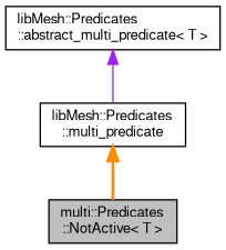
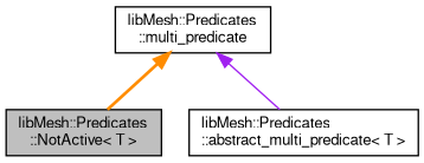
  digraph {
    node [color=black fillcolor=white fontname=FreeSans fontsize=10 shape=record style=filled]
    edge [dir=back fontname=FreeSans fontsize=10 labelfontname=FreeSans labelfontsize=10]
-   n1 [fillcolor=grey75 fontcolor=black height=0.2 label="multi::Predicates\l::NotActive\< T \>" width=0.4]
+   n1 [fillcolor=grey75 fontcolor=black height=0.2 label="libMesh::Predicates\l::NotActive\< T \>" width=0.4]
    n2 [height=0.2 label="libMesh::Predicates\l::abstract_multi_predicate\< T \>" width=0.4]
    n3 [height=0.2 label="libMesh::Predicates\l::multi_predicate" width=0.4]
    n3 -> n1 [color=darkorange style=bold]
-   n2 -> n3 [color=purple style=solid]
+   n3 -> n2 [color=purple style=solid]
  }
